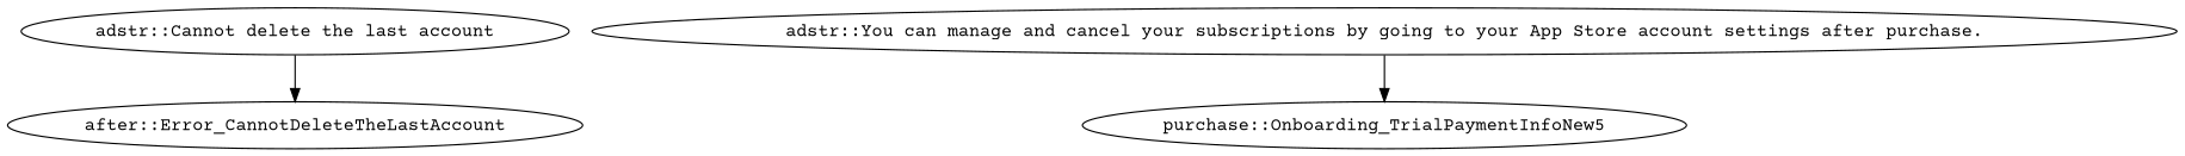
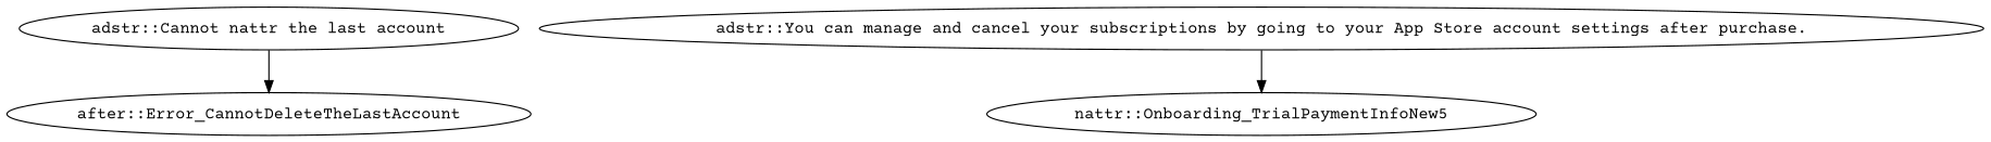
  digraph {
    fontname="Courier Prime"
    node [fontname="Courier Prime"]
    edge [fontname="Courier Prime"]
    n1 [label="after::Error_CannotDeleteTheLastAccount"]
-   "adstr::Cannot delete the last account"
+   "adstr::Cannot delete the last account" [label="adstr::Cannot nattr the last account"]
    "adstr::You can manage and cancel your subscriptions by going to your App Store account settings after purchase."
-   "nattr::Onboarding_TrialPaymentInfoNew5" [label="purchase::Onboarding_TrialPaymentInfoNew5"]
+   "nattr::Onboarding_TrialPaymentInfoNew5"
    "adstr::Cannot delete the last account" -> n1
    "adstr::You can manage and cancel your subscriptions by going to your App Store account settings after purchase." -> "nattr::Onboarding_TrialPaymentInfoNew5"
  }
